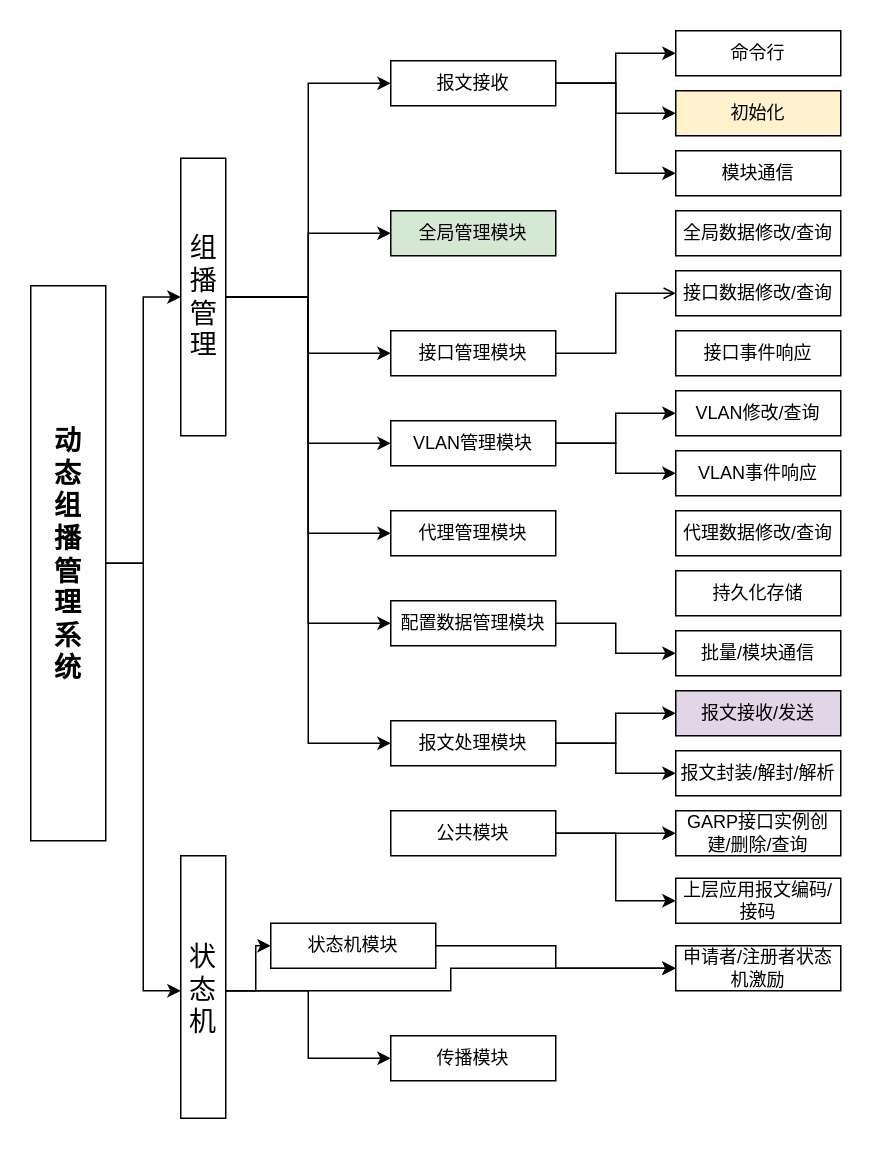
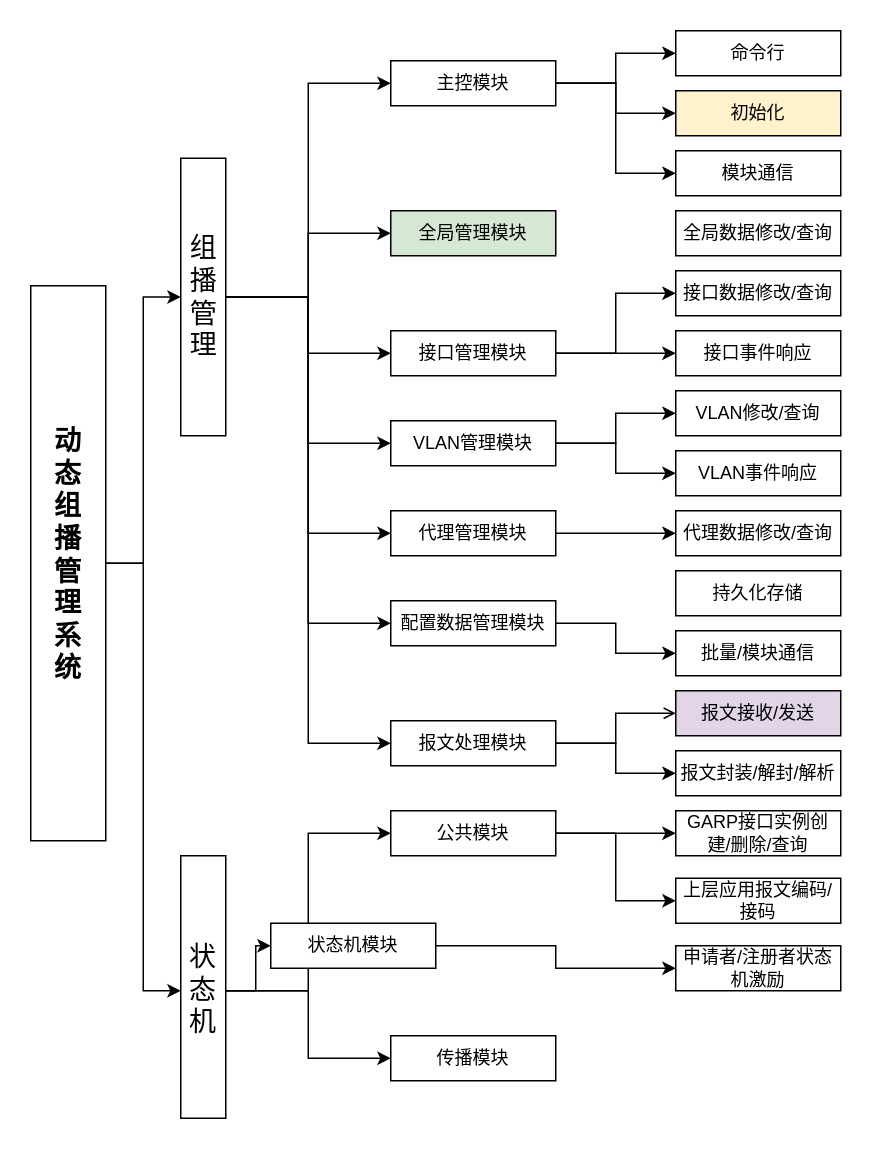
  <mxCell id="0" />
  <mxCell id="1" parent="0" />
  <mxCell id="2" style="edgeStyle=orthogonalEdgeStyle;rounded=0;orthogonalLoop=1;jettySize=auto;html=1;entryX=0;entryY=0.5;entryDx=0;entryDy=0;" parent="1" source="9" target="14" edge="1"><mxGeometry relative="1" as="geometry" /></mxCell>
  <mxCell id="3" style="edgeStyle=orthogonalEdgeStyle;rounded=0;orthogonalLoop=1;jettySize=auto;html=1;entryX=0;entryY=0.5;entryDx=0;entryDy=0;" parent="1" source="9" target="15" edge="1"><mxGeometry relative="1" as="geometry" /></mxCell>
  <mxCell id="4" style="edgeStyle=orthogonalEdgeStyle;rounded=0;orthogonalLoop=1;jettySize=auto;html=1;entryX=0;entryY=0.5;entryDx=0;entryDy=0;" parent="1" source="9" target="18" edge="1"><mxGeometry relative="1" as="geometry" /></mxCell>
  <mxCell id="5" style="edgeStyle=orthogonalEdgeStyle;rounded=0;orthogonalLoop=1;jettySize=auto;html=1;entryX=0;entryY=0.5;entryDx=0;entryDy=0;" parent="1" source="9" target="21" edge="1"><mxGeometry relative="1" as="geometry" /></mxCell>
  <mxCell id="6" style="edgeStyle=orthogonalEdgeStyle;rounded=0;orthogonalLoop=1;jettySize=auto;html=1;entryX=0;entryY=0.5;entryDx=0;entryDy=0;" parent="1" source="9" target="23" edge="1"><mxGeometry relative="1" as="geometry" /></mxCell>
  <mxCell id="7" style="edgeStyle=orthogonalEdgeStyle;rounded=0;orthogonalLoop=1;jettySize=auto;html=1;entryX=0;entryY=0.5;entryDx=0;entryDy=0;" parent="1" source="9" target="25" edge="1"><mxGeometry relative="1" as="geometry" /></mxCell>
  <mxCell id="8" style="edgeStyle=orthogonalEdgeStyle;rounded=0;orthogonalLoop=1;jettySize=auto;html=1;entryX=0;entryY=0.5;entryDx=0;entryDy=0;" parent="1" source="9" target="42" edge="1"><mxGeometry relative="1" as="geometry" /></mxCell>
  <mxCell id="9" value="&lt;h3&gt;&lt;br&gt;&lt;/h3&gt;" style="rounded=0;whiteSpace=wrap;html=1;" parent="1" vertex="1"><mxGeometry x="120" y="105" width="30" height="185" as="geometry" /></mxCell>
  <mxCell id="10" value="&lt;h2&gt;&lt;span style=&quot;font-weight: normal;&quot;&gt;组播管理&lt;/span&gt;&lt;/h2&gt;" style="text;html=1;strokeColor=none;fillColor=none;align=center;verticalAlign=middle;whiteSpace=wrap;rounded=0;" parent="1" vertex="1"><mxGeometry x="117.5" y="110" width="35" height="175" as="geometry" /></mxCell>
  <mxCell id="11" style="edgeStyle=orthogonalEdgeStyle;rounded=0;orthogonalLoop=1;jettySize=auto;html=1;entryX=0;entryY=0.5;entryDx=0;entryDy=0;" parent="1" source="14" target="29" edge="1"><mxGeometry relative="1" as="geometry" /></mxCell>
  <mxCell id="12" style="edgeStyle=orthogonalEdgeStyle;rounded=0;orthogonalLoop=1;jettySize=auto;html=1;" parent="1" source="14" target="30" edge="1"><mxGeometry relative="1" as="geometry" /></mxCell>
  <mxCell id="13" style="edgeStyle=orthogonalEdgeStyle;rounded=0;orthogonalLoop=1;jettySize=auto;html=1;entryX=0;entryY=0.5;entryDx=0;entryDy=0;" parent="1" source="14" target="31" edge="1"><mxGeometry relative="1" as="geometry" /></mxCell>
- <mxCell id="14" value="报文接收" style="rounded=0;whiteSpace=wrap;html=1;" parent="1" vertex="1"><mxGeometry x="260" y="40" width="110" height="30" as="geometry" /></mxCell>
+ <mxCell id="14" value="主控模块" style="rounded=0;whiteSpace=wrap;html=1;" parent="1" vertex="1"><mxGeometry x="260" y="40" width="110" height="30" as="geometry" /></mxCell>
  <mxCell id="15" value="全局管理模块" style="rounded=0;whiteSpace=wrap;html=1;fillColor=#d5e8d4;" parent="1" vertex="1"><mxGeometry x="260" y="140" width="110" height="30" as="geometry" /></mxCell>
- <mxCell id="16" style="edgeStyle=orthogonalEdgeStyle;rounded=0;orthogonalLoop=1;jettySize=auto;html=1;entryX=0;entryY=0.5;entryDx=0;entryDy=0;endArrow=open;" parent="1" source="18" target="33" edge="1"><mxGeometry relative="1" as="geometry" /></mxCell>
+ <mxCell id="16" style="edgeStyle=orthogonalEdgeStyle;rounded=0;orthogonalLoop=1;jettySize=auto;html=1;entryX=0;entryY=0.5;entryDx=0;entryDy=0;" parent="1" source="18" target="33" edge="1"><mxGeometry relative="1" as="geometry" /></mxCell>
+ <mxCell id="17" style="edgeStyle=orthogonalEdgeStyle;rounded=0;orthogonalLoop=1;jettySize=auto;html=1;" parent="1" source="18" target="34" edge="1"><mxGeometry relative="1" as="geometry" /></mxCell>
  <mxCell id="18" value="接口管理模块" style="rounded=0;whiteSpace=wrap;html=1;" parent="1" vertex="1"><mxGeometry x="260" y="220" width="110" height="30" as="geometry" /></mxCell>
  <mxCell id="19" style="edgeStyle=orthogonalEdgeStyle;rounded=0;orthogonalLoop=1;jettySize=auto;html=1;entryX=0;entryY=0.5;entryDx=0;entryDy=0;" parent="1" source="21" target="35" edge="1"><mxGeometry relative="1" as="geometry" /></mxCell>
  <mxCell id="20" style="edgeStyle=orthogonalEdgeStyle;rounded=0;orthogonalLoop=1;jettySize=auto;html=1;" parent="1" source="21" target="36" edge="1"><mxGeometry relative="1" as="geometry" /></mxCell>
  <mxCell id="21" value="VLAN管理模块" style="rounded=0;whiteSpace=wrap;html=1;" parent="1" vertex="1"><mxGeometry x="260" y="280" width="110" height="30" as="geometry" /></mxCell>
+ <mxCell id="22" style="edgeStyle=orthogonalEdgeStyle;rounded=0;orthogonalLoop=1;jettySize=auto;html=1;" parent="1" source="23" target="37" edge="1"><mxGeometry relative="1" as="geometry" /></mxCell>
  <mxCell id="23" value="代理管理模块" style="rounded=0;whiteSpace=wrap;html=1;" parent="1" vertex="1"><mxGeometry x="260" y="340" width="110" height="30" as="geometry" /></mxCell>
  <mxCell id="24" style="edgeStyle=orthogonalEdgeStyle;rounded=0;orthogonalLoop=1;jettySize=auto;html=1;" parent="1" source="25" target="38" edge="1"><mxGeometry relative="1" as="geometry" /></mxCell>
  <mxCell id="25" value="配置数据管理模块" style="rounded=0;whiteSpace=wrap;html=1;" parent="1" vertex="1"><mxGeometry x="260" y="400" width="110" height="30" as="geometry" /></mxCell>
  <mxCell id="26" style="edgeStyle=orthogonalEdgeStyle;rounded=0;orthogonalLoop=1;jettySize=auto;html=1;entryX=0;entryY=0.5;entryDx=0;entryDy=0;" parent="1" source="28" target="45" edge="1"><mxGeometry relative="1" as="geometry" /></mxCell>
  <mxCell id="27" style="edgeStyle=orthogonalEdgeStyle;rounded=0;orthogonalLoop=1;jettySize=auto;html=1;entryX=0;entryY=0.5;entryDx=0;entryDy=0;" parent="1" source="28" target="46" edge="1"><mxGeometry relative="1" as="geometry"><Array as="points"><mxPoint x="410" y="555" /><mxPoint x="410" y="600" /></Array></mxGeometry></mxCell>
  <mxCell id="28" value="公共模块" style="rounded=0;whiteSpace=wrap;html=1;" parent="1" vertex="1"><mxGeometry x="260" y="540" width="110" height="30" as="geometry" /></mxCell>
  <mxCell id="29" value="命令行" style="rounded=0;whiteSpace=wrap;html=1;" parent="1" vertex="1"><mxGeometry x="450" y="20" width="110" height="30" as="geometry" /></mxCell>
  <mxCell id="30" value="初始化" style="rounded=0;whiteSpace=wrap;html=1;fillColor=#fff2cc;" parent="1" vertex="1"><mxGeometry x="450" y="60" width="110" height="30" as="geometry" /></mxCell>
  <mxCell id="31" value="模块通信" style="rounded=0;whiteSpace=wrap;html=1;" parent="1" vertex="1"><mxGeometry x="450" y="100" width="110" height="30" as="geometry" /></mxCell>
  <mxCell id="32" value="全局数据修改/查询" style="rounded=0;whiteSpace=wrap;html=1;" parent="1" vertex="1"><mxGeometry x="450" y="140" width="110" height="30" as="geometry" /></mxCell>
  <mxCell id="33" value="接口数据修改/查询" style="rounded=0;whiteSpace=wrap;html=1;" parent="1" vertex="1"><mxGeometry x="450" y="180" width="110" height="30" as="geometry" /></mxCell>
  <mxCell id="34" value="接口事件响应" style="rounded=0;whiteSpace=wrap;html=1;" parent="1" vertex="1"><mxGeometry x="450" y="220" width="110" height="30" as="geometry" /></mxCell>
  <mxCell id="35" value="VLAN修改/查询" style="rounded=0;whiteSpace=wrap;html=1;" parent="1" vertex="1"><mxGeometry x="450" y="260" width="110" height="30" as="geometry" /></mxCell>
  <mxCell id="36" value="VLAN事件响应" style="rounded=0;whiteSpace=wrap;html=1;" parent="1" vertex="1"><mxGeometry x="450" y="300" width="110" height="30" as="geometry" /></mxCell>
  <mxCell id="37" value="代理数据修改/查询" style="rounded=0;whiteSpace=wrap;html=1;" parent="1" vertex="1"><mxGeometry x="450" y="340" width="110" height="30" as="geometry" /></mxCell>
  <mxCell id="38" value="批量/模块通信" style="rounded=0;whiteSpace=wrap;html=1;" parent="1" vertex="1"><mxGeometry x="450" y="420" width="110" height="30" as="geometry" /></mxCell>
  <mxCell id="39" value="持久化存储" style="rounded=0;whiteSpace=wrap;html=1;" parent="1" vertex="1"><mxGeometry x="450" y="380" width="110" height="30" as="geometry" /></mxCell>
- <mxCell id="40" style="edgeStyle=orthogonalEdgeStyle;rounded=0;orthogonalLoop=1;jettySize=auto;html=1;entryX=0;entryY=0.5;entryDx=0;entryDy=0;" parent="1" source="42" target="43" edge="1"><mxGeometry relative="1" as="geometry" /></mxCell>
+ <mxCell id="40" style="edgeStyle=orthogonalEdgeStyle;rounded=0;orthogonalLoop=1;jettySize=auto;html=1;entryX=0;entryY=0.5;entryDx=0;entryDy=0;endArrow=open;" parent="1" source="42" target="43" edge="1"><mxGeometry relative="1" as="geometry" /></mxCell>
  <mxCell id="41" style="edgeStyle=orthogonalEdgeStyle;rounded=0;orthogonalLoop=1;jettySize=auto;html=1;entryX=0;entryY=0.5;entryDx=0;entryDy=0;" parent="1" source="42" target="44" edge="1"><mxGeometry relative="1" as="geometry" /></mxCell>
  <mxCell id="42" value="报文处理模块" style="rounded=0;whiteSpace=wrap;html=1;" parent="1" vertex="1"><mxGeometry x="260" y="480" width="110" height="30" as="geometry" /></mxCell>
  <mxCell id="43" value="报文接收/发送" style="rounded=0;whiteSpace=wrap;html=1;fillColor=#e1d5e7;" parent="1" vertex="1"><mxGeometry x="450" y="460" width="110" height="30" as="geometry" /></mxCell>
  <mxCell id="44" value="报文封装/解封/解析" style="rounded=0;whiteSpace=wrap;html=1;" parent="1" vertex="1"><mxGeometry x="450" y="500" width="110" height="30" as="geometry" /></mxCell>
  <mxCell id="45" value="GARP接口实例创建/删除/查询" style="rounded=0;whiteSpace=wrap;html=1;" parent="1" vertex="1"><mxGeometry x="450" y="540" width="110" height="30" as="geometry" /></mxCell>
  <mxCell id="46" value="上层应用报文编码/接码" style="rounded=0;whiteSpace=wrap;html=1;" parent="1" vertex="1"><mxGeometry x="450" y="585" width="110" height="30" as="geometry" /></mxCell>
  <mxCell id="47" style="edgeStyle=orthogonalEdgeStyle;rounded=0;orthogonalLoop=1;jettySize=auto;html=1;entryX=0;entryY=0.5;entryDx=0;entryDy=0;" edge="1" parent="1" source="49" target="9"><mxGeometry relative="1" as="geometry" /></mxCell>
  <mxCell id="48" style="edgeStyle=orthogonalEdgeStyle;rounded=0;orthogonalLoop=1;jettySize=auto;html=1;entryX=0;entryY=0.5;entryDx=0;entryDy=0;" edge="1" parent="1" source="49" target="55"><mxGeometry relative="1" as="geometry" /></mxCell>
  <mxCell id="49" value="&lt;h3&gt;&lt;br&gt;&lt;/h3&gt;" style="rounded=0;whiteSpace=wrap;html=1;" vertex="1" parent="1"><mxGeometry x="20" y="190" width="50" height="370" as="geometry" /></mxCell>
  <mxCell id="50" value="&lt;h2&gt;动态组播管理系统&lt;/h2&gt;" style="text;html=1;strokeColor=none;fillColor=none;align=center;verticalAlign=middle;whiteSpace=wrap;rounded=0;" vertex="1" parent="1"><mxGeometry x="30" y="280" width="30" height="180" as="geometry" /></mxCell>
  <mxCell id="51" value="&lt;h3&gt;&lt;br&gt;&lt;/h3&gt;" style="rounded=0;whiteSpace=wrap;html=1;" vertex="1" parent="1"><mxGeometry x="120" y="570" width="30" height="175" as="geometry" /></mxCell>
- <mxCell id="52" style="edgeStyle=orthogonalEdgeStyle;rounded=0;orthogonalLoop=1;jettySize=auto;html=1;" edge="1" parent="1" source="55" target="58"><mxGeometry relative="1" as="geometry" /></mxCell>
+ <mxCell id="52" style="edgeStyle=orthogonalEdgeStyle;rounded=0;orthogonalLoop=1;jettySize=auto;html=1;entryX=0;entryY=0.5;entryDx=0;entryDy=0;" edge="1" parent="1" source="55" target="28"><mxGeometry relative="1" as="geometry" /></mxCell>
  <mxCell id="53" style="edgeStyle=orthogonalEdgeStyle;rounded=0;orthogonalLoop=1;jettySize=auto;html=1;" edge="1" parent="1" source="55" target="57"><mxGeometry relative="1" as="geometry" /></mxCell>
  <mxCell id="54" style="edgeStyle=orthogonalEdgeStyle;rounded=0;orthogonalLoop=1;jettySize=auto;html=1;entryX=0;entryY=0.5;entryDx=0;entryDy=0;" edge="1" parent="1" source="55" target="59"><mxGeometry relative="1" as="geometry" /></mxCell>
  <mxCell id="55" value="&lt;h2&gt;&lt;span style=&quot;font-weight: normal;&quot;&gt;状态机&lt;/span&gt;&lt;/h2&gt;" style="text;html=1;strokeColor=none;fillColor=none;align=center;verticalAlign=middle;whiteSpace=wrap;rounded=0;" vertex="1" parent="1"><mxGeometry x="120" y="570" width="30" height="180" as="geometry" /></mxCell>
  <mxCell id="56" style="edgeStyle=orthogonalEdgeStyle;rounded=0;orthogonalLoop=1;jettySize=auto;html=1;" edge="1" parent="1" source="57" target="58"><mxGeometry relative="1" as="geometry" /></mxCell>
  <mxCell id="57" value="状态机模块" style="rounded=0;whiteSpace=wrap;html=1;" vertex="1" parent="1"><mxGeometry x="180" y="615" width="110" height="30" as="geometry" /></mxCell>
  <mxCell id="58" value="申请者/注册者状态机激励" style="rounded=0;whiteSpace=wrap;html=1;" vertex="1" parent="1"><mxGeometry x="450" y="630" width="110" height="30" as="geometry" /></mxCell>
  <mxCell id="59" value="传播模块" style="rounded=0;whiteSpace=wrap;html=1;" vertex="1" parent="1"><mxGeometry x="260" y="690" width="110" height="30" as="geometry" /></mxCell>
